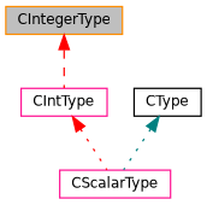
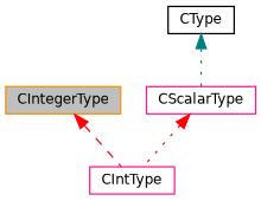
  digraph {
    node [color=deeppink fillcolor=white fontname=Helvetica fontsize=10 shape=record style=filled]
    edge [color=red dir=back fontname=Helvetica fontsize=10 labelfontname=Helvetica labelfontsize=10 style=dotted]
    n1 [color=darkorange fillcolor=grey75 fontcolor=black height=0.2 label=CIntegerType width=0.4]
    n2 [height=0.2 label=CIntType width=0.4]
    n3 [height=0.2 label=CScalarType width=0.4]
    n4 [color=black height=0.2 label=CType width=0.4]
    n1 -> n2 [style=dashed]
-   n2 -> n3
+   n3 -> n2
    n4 -> n3 [color=teal]
  }
